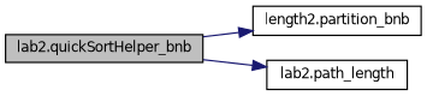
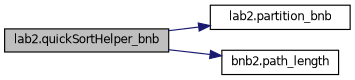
  digraph {
    rankdir=LR
    node [color=black fillcolor=white fontname=Helvetica fontsize=10 shape=record style=filled]
    edge [color=midnightblue fontname=Helvetica fontsize=10 labelfontname=Helvetica labelfontsize=10 style=solid]
    n1 [fillcolor=grey75 fontcolor=black height=0.2 label="lab2.quickSortHelper_bnb" width=0.4]
-   n2 [height=0.2 label="length2.partition_bnb" width=0.4]
-   n3 [height=0.2 label="lab2.path_length" width=0.4]
+   n2 [height=0.2 label="lab2.partition_bnb" width=0.4]
+   n3 [height=0.2 label="bnb2.path_length" width=0.4]
    n1 -> n2
    n1 -> n3
  }
